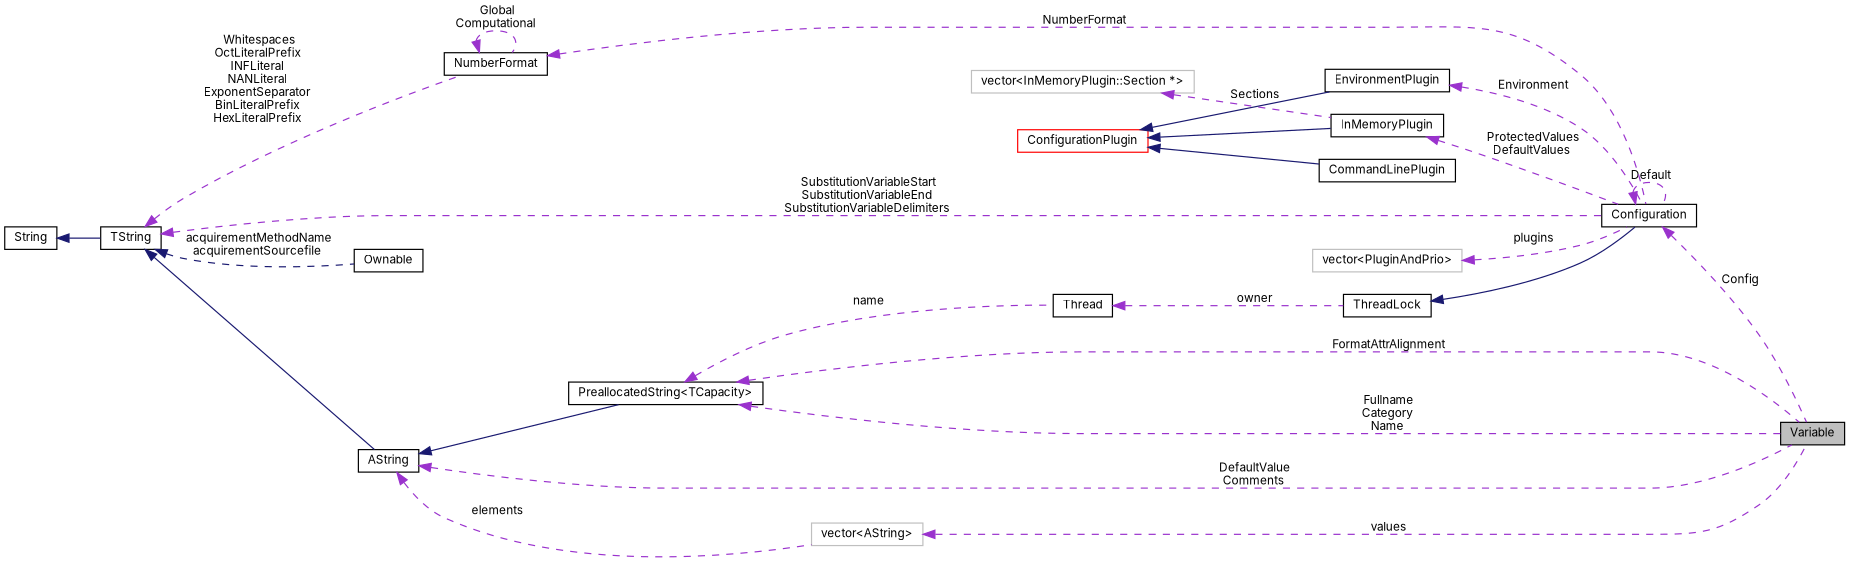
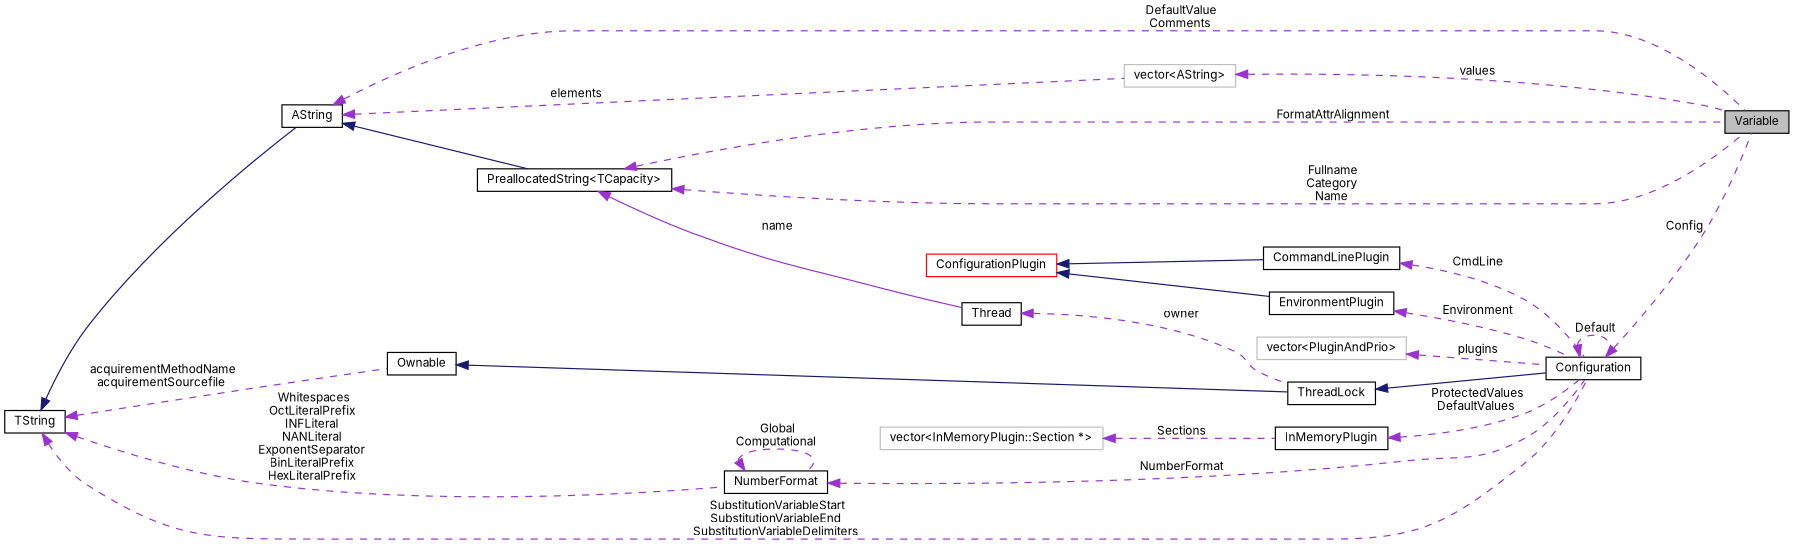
  digraph {
    fontname=Inter
    rankdir=LR
    node [color=black fillcolor=white fontname=Inter fontsize=10 shape=record style=filled]
    edge [color=darkorchid3 dir=back fontname=Inter fontsize=10 labelfontname=Helvetica labelfontsize=10 style=dashed]
    n1 [fillcolor=grey75 fontcolor=black height=0.2 label=Variable width=0.4]
    n2 [color=grey75 height=0.2 label="vector\<AString\>" width=0.4]
    n3 [height=0.2 label=Configuration width=0.4]
    n4 [color=grey75 height=0.2 label="vector\<InMemoryPlugin::Section *\>" width=0.4]
    n5 [height=0.2 label=InMemoryPlugin width=0.4]
    n6 [color=grey75 height=0.2 label="vector\<PluginAndPrio\>" width=0.4]
    n7 [height=0.2 label="PreallocatedString\<TCapacity\>" width=0.4]
    n8 [height=0.2 label=Thread width=0.4]
    n9 [height=0.2 label=ThreadLock width=0.4]
    n10 [height=0.2 label=AString width=0.4]
    n11 [height=0.2 label=TString width=0.4]
    n12 [height=0.2 label=Ownable width=0.4]
    n13 [height=0.2 label=NumberFormat width=0.4]
-   n14 [height=0.2 label=String width=0.4]
    n15 [height=0.2 label=EnvironmentPlugin width=0.4]
    n16 [color=red height=0.2 label=ConfigurationPlugin width=0.4]
    n17 [height=0.2 label=CommandLinePlugin width=0.4]
    n2 -> n1 [label=" values"]
    n3 -> n1 [label=" Config"]
    n3 -> n3 [label=" Default"]
    n4 -> n5 [label=" Sections"]
    n5 -> n3 [label=" ProtectedValues\nDefaultValues"]
    n6 -> n3 [label=" plugins"]
    n7 -> n1 [label=" Fullname\nCategory\nName"]
    n7 -> n1 [label=" FormatAttrAlignment"]
-   n7 -> n8 [label=" name"]
+   n7 -> n8 [label=" name" style=solid]
    n8 -> n9 [label=" owner"]
    n9 -> n3 [color=midnightblue style=solid]
    n10 -> n1 [label=" DefaultValue\nComments"]
    n10 -> n2 [label=" elements"]
    n10 -> n7 [color=midnightblue style=solid]
    n11 -> n3 [label=" SubstitutionVariableStart\nSubstitutionVariableEnd\nSubstitutionVariableDelimiters"]
    n11 -> n10 [color=midnightblue style=solid]
-   n11 -> n12 [color=midnightblue label=" acquirementMethodName\nacquirementSourcefile"]
+   n11 -> n12 [label=" acquirementMethodName\nacquirementSourcefile"]
    n11 -> n13 [label=" Whitespaces\nOctLiteralPrefix\nINFLiteral\nNANLiteral\nExponentSeparator\nBinLiteralPrefix\nHexLiteralPrefix"]
+   n12 -> n9 [color=midnightblue style=solid]
    n13 -> n3 [label=" NumberFormat"]
    n13 -> n13 [label=" Global\nComputational"]
-   n14 -> n11 [color=midnightblue style=solid]
    n15 -> n3 [label=" Environment"]
-   n16 -> n5 [color=midnightblue style=solid]
    n16 -> n15 [color=midnightblue style=solid]
    n16 -> n17 [color=midnightblue style=solid]
+   n17 -> n3 [label=" CmdLine"]
  }
